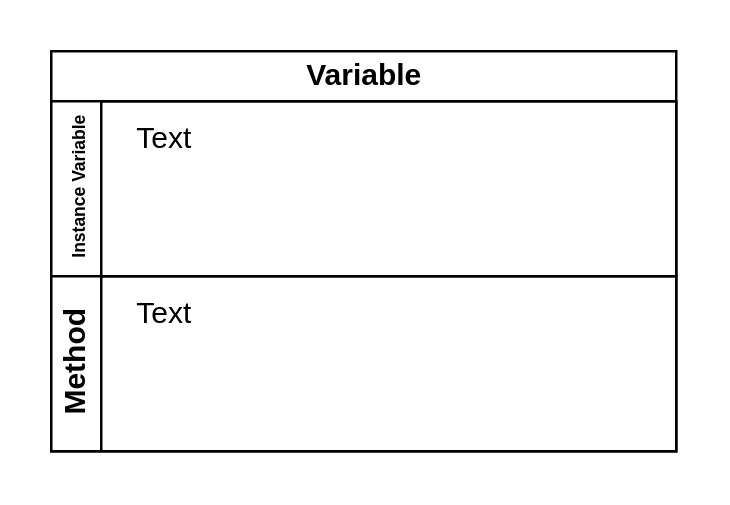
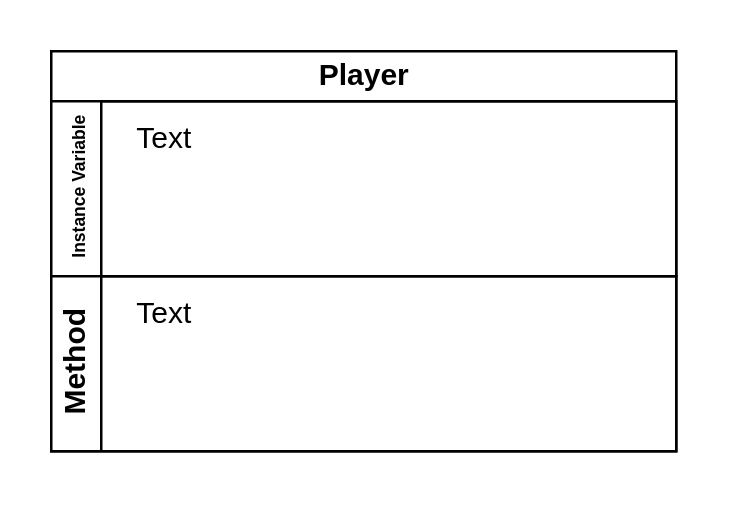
  <mxCell id="0" />
  <mxCell id="1" parent="0" />
- <mxCell id="2" value="Variable" style="swimlane;childLayout=stackLayout;resizeParent=1;resizeParentMax=0;horizontal=1;startSize=20;horizontalStack=0;html=1;" vertex="1" parent="1"><mxGeometry x="20" y="20" width="250" height="160" as="geometry" /></mxCell>
+ <mxCell id="2" value="Player" style="swimlane;childLayout=stackLayout;resizeParent=1;resizeParentMax=0;horizontal=1;startSize=20;horizontalStack=0;html=1;" vertex="1" parent="1"><mxGeometry x="20" y="20" width="250" height="160" as="geometry" /></mxCell>
  <mxCell id="3" value="&lt;font style=&quot;font-size: 7px;&quot;&gt;Instance Variable&lt;/font&gt;" style="swimlane;startSize=20;horizontal=0;html=1;" vertex="1" parent="2"><mxGeometry y="20" width="250" height="70" as="geometry" /></mxCell>
  <mxCell id="4" value="Text" style="text;html=1;align=center;verticalAlign=middle;resizable=0;points=[];autosize=1;strokeColor=none;fillColor=none;" vertex="1" parent="3"><mxGeometry x="20" width="50" height="30" as="geometry" /></mxCell>
  <mxCell id="5" value="Method" style="swimlane;startSize=20;horizontal=0;html=1;" vertex="1" parent="2"><mxGeometry y="90" width="250" height="70" as="geometry" /></mxCell>
  <mxCell id="6" value="Text" style="text;html=1;align=center;verticalAlign=middle;resizable=0;points=[];autosize=1;strokeColor=none;fillColor=none;" vertex="1" parent="5"><mxGeometry x="20" width="50" height="30" as="geometry" /></mxCell>
